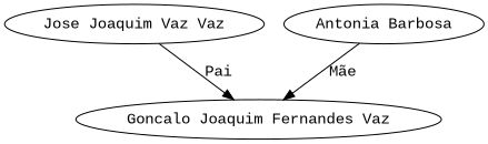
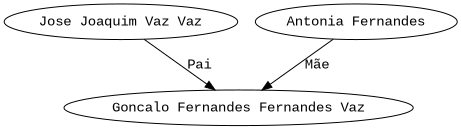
  digraph {
    fontname="Liberation Mono"
    node [fontname="Liberation Mono"]
    edge [fontname="Liberation Mono"]
    n1 [label="Jose Joaquim Vaz Vaz"]
-   "Goncalo Joaquim Fernandes Vaz"
-   "Antonia Barbosa"
+   "Goncalo Joaquim Fernandes Vaz" [label="Goncalo Fernandes Fernandes Vaz"]
+   "Antonia Barbosa" [label="Antonia Fernandes"]
    n1 -> "Goncalo Joaquim Fernandes Vaz" [label=Pai]
    "Antonia Barbosa" -> "Goncalo Joaquim Fernandes Vaz" [label="Mãe"]
  }
